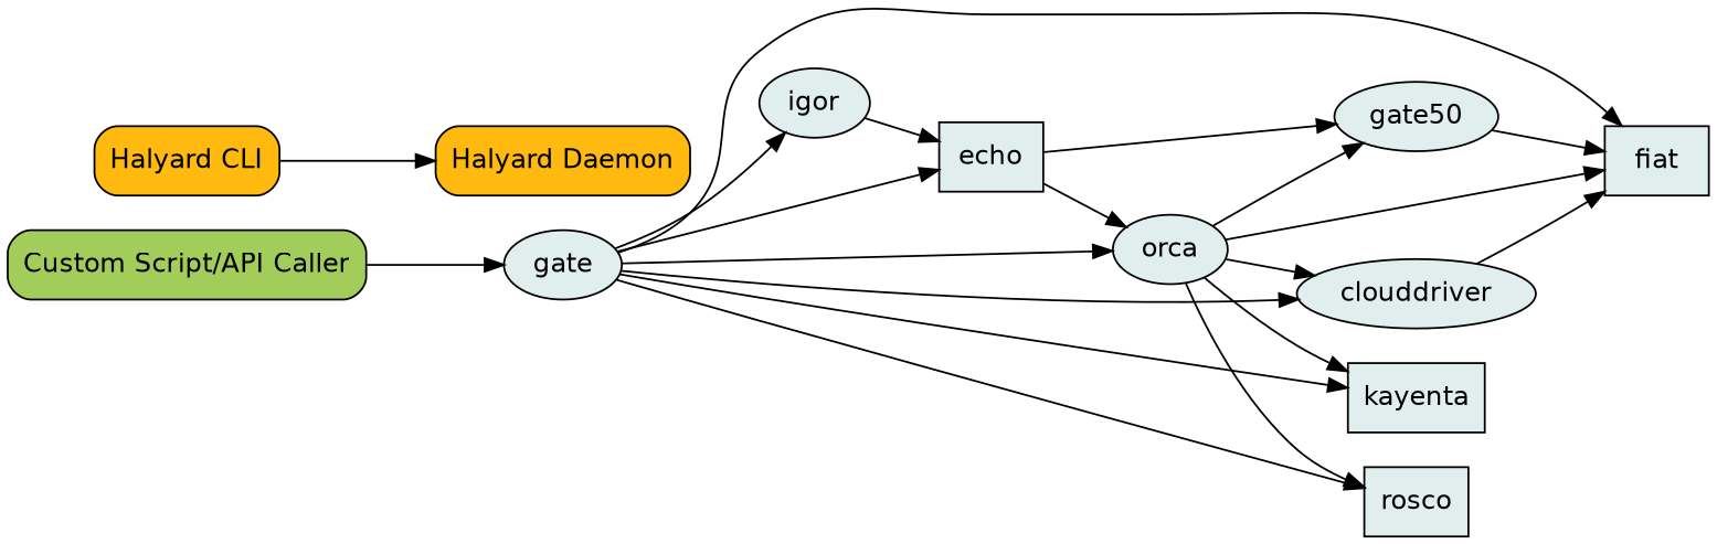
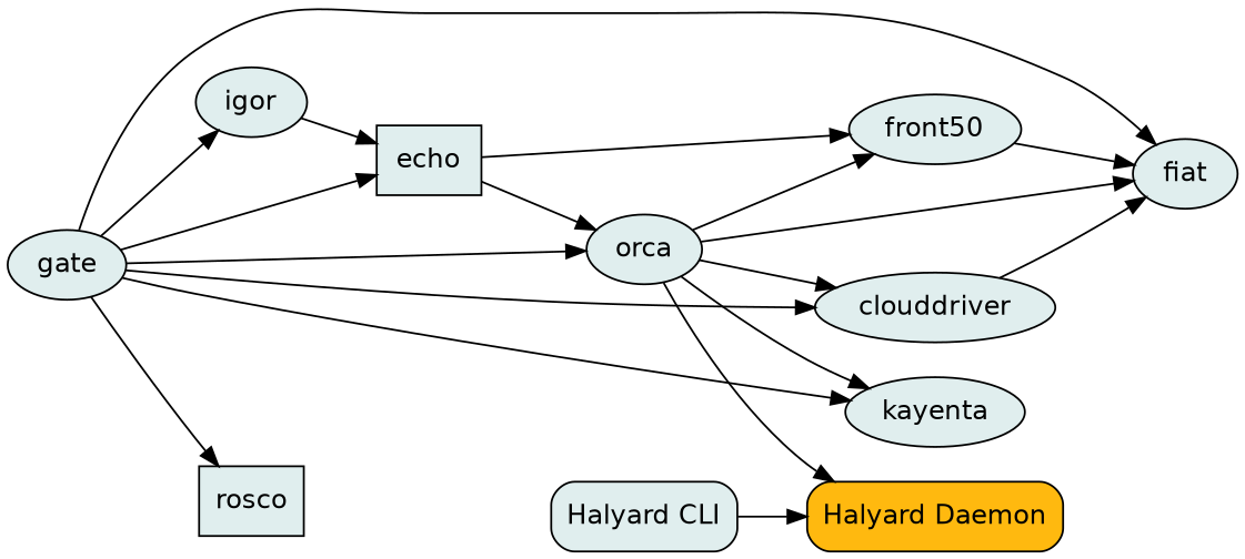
  strict digraph {
    fontname="DejaVu Sans"
    rankdir=LR
    node [fillcolor=azure2 fontname="DejaVu Sans" style=filled]
    edge [fontname="DejaVu Sans"]
    n1 [label=gate]
    n2 [label=clouddriver]
-   n3 [label=fiat shape=box]
+   n3 [label=fiat]
    n4 [label=echo shape=box]
    n5 [label=orca]
    n6 [label=igor]
-   n7 [label=kayenta shape=box]
+   n7 [label=kayenta]
    n8 [label=rosco shape=box]
-   n9 [fillcolor=darkolivegreen3 label="Custom Script/API Caller" shape=box style="filled, rounded"]
-   n10 [fillcolor=darkgoldenrod1 label="Halyard CLI" shape=box style="filled, rounded"]
+   n10 [label="Halyard CLI" shape=box style="filled, rounded"]
    n11 [fillcolor=darkgoldenrod1 label="Halyard Daemon" shape=box style="filled, rounded"]
-   n12 [label=gate50]
+   n12 [label=front50]
    n1 -> n2
    n1 -> n3
    n1 -> n4
    n1 -> n5
    n1 -> n6
    n1 -> n7
    n1 -> n8
    n2 -> n3
    n4 -> n5
    n4 -> n12
    n5 -> n2
    n5 -> n3
    n5 -> n7
-   n5 -> n8
+   n5 -> n11
    n5 -> n12
    n6 -> n4
-   n9 -> n1
    n10 -> n11
    n12 -> n3
  }
